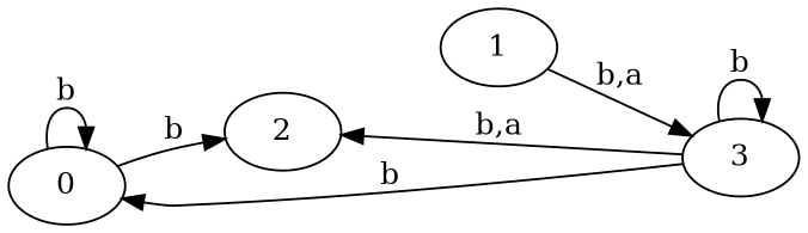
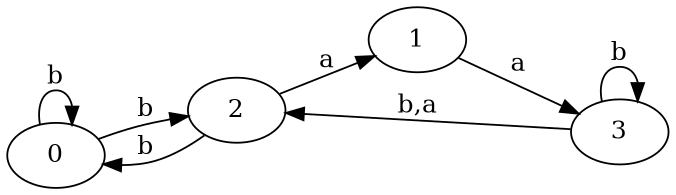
  digraph {
    d2tdocpreamble="\usetikzlibrary{automata}"
    d2tfigpreamble="\tikzstyle{every state}= [ draw=blue!50,very thick,fill=blue!20]  \tikzstyle{auto}= [fill=white]"
    rankdir=LR
    ranksep=0.5
    node [style=state]
    edge [lblstyle=auto topath="bend right"]
    n1 [label=0]
    n2 [label=2 style="state, accepting"]
    n3 [label=1 style="state, initial"]
    n4 [label=3]
    n1 -> n1 [label=b topath="loop above"]
    n1 -> n2 [label=b]
-   n4 -> n1 [label=b]
-   n3 -> n4 [label="b,a"]
+   n2 -> n1 [label=b]
+   n2 -> n3 [label=a]
+   n3 -> n4 [label=a]
    n4 -> n2 [label="b,a"]
    n4 -> n4 [label=b topath="loop above"]
  }
